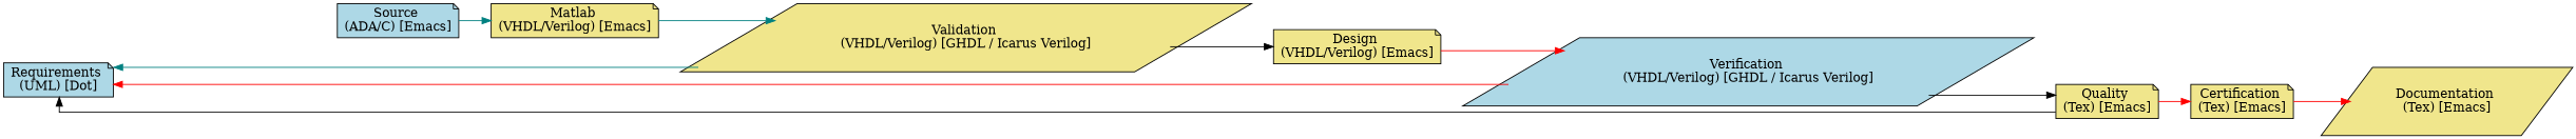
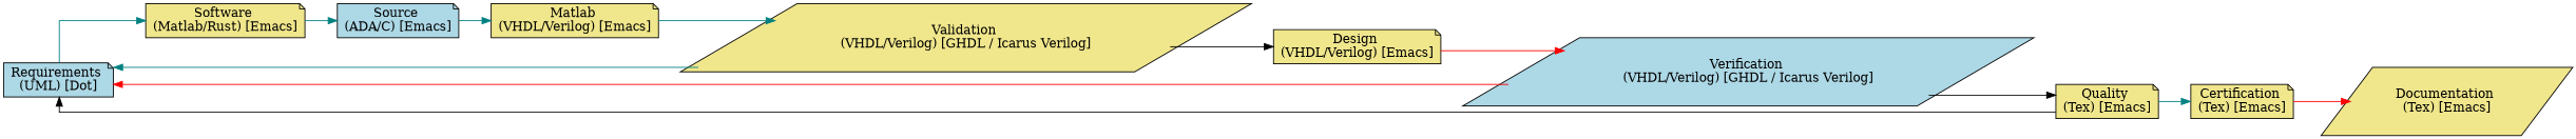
  digraph {
    rankdir=LR
    splines=ortho
    node [fillcolor=khaki shape=note style=filled]
    edge [color=teal]
    n1 [fillcolor=lightblue label="Requirements \n(UML) [Dot]"]
+   n2 [label="Software \n(Matlab/Rust) [Emacs]"]
    n3 [fillcolor=lightblue label="Source \n(ADA/C) [Emacs]"]
    n4 [label="Matlab \n(VHDL/Verilog) [Emacs]"]
    n5 [label="Validation \n(VHDL/Verilog) [GHDL / Icarus Verilog]" shape=parallelogram]
    n6 [label="Design \n(VHDL/Verilog) [Emacs]"]
    n7 [fillcolor=lightblue label="Verification \n(VHDL/Verilog) [GHDL / Icarus Verilog]" shape=parallelogram]
    n8 [label="Quality \n(Tex) [Emacs]"]
    n9 [label="Certification \n(Tex) [Emacs]"]
    n10 [label="Documentation \n(Tex) [Emacs]" shape=parallelogram]
+   n1 -> n2
+   n2 -> n3
    n3 -> n4
    n4 -> n5
    n5 -> n1
    n5 -> n6 [color=black]
    n6 -> n7 [color=red]
    n7 -> n1 [color=red]
    n7 -> n8 [color=black]
    n8 -> n1 [color=black]
-   n8 -> n9 [color=red]
+   n8 -> n9
    n9 -> n10 [color=red]
  }
